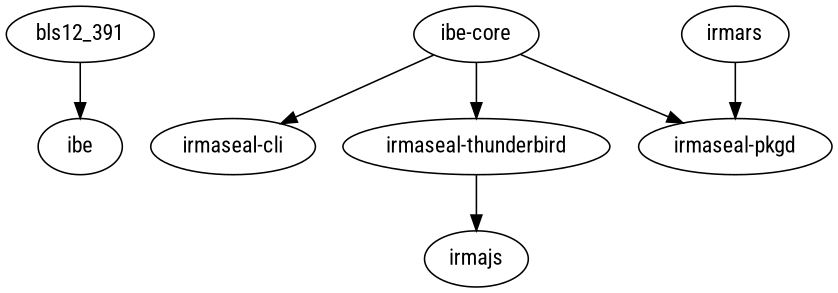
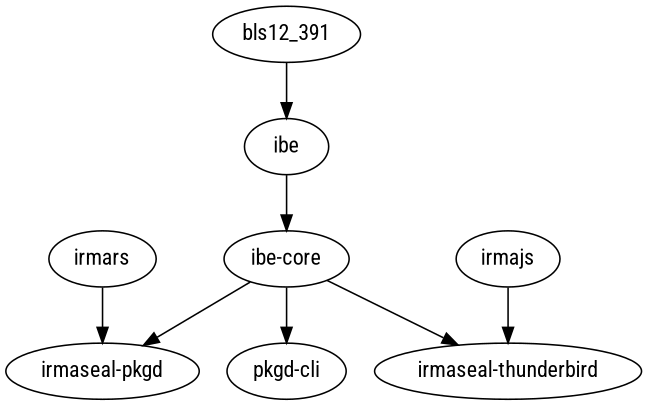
  digraph {
    fontname="Roboto Condensed"
    node [fontname="Roboto Condensed"]
    edge [fontname="Roboto Condensed"]
    n1 [label=bls12_391]
    ibe
    n3 [label="ibe-core"]
-   "irmaseal-cli"
+   "irmaseal-cli" [label="pkgd-cli"]
    "irmaseal-pkgd"
    "irmaseal-thunderbird"
    irmars
    irmajs
    n1 -> ibe
+   ibe -> n3
    n3 -> "irmaseal-cli"
    n3 -> "irmaseal-pkgd"
    n3 -> "irmaseal-thunderbird"
    irmars -> "irmaseal-pkgd"
-   "irmaseal-thunderbird" -> irmajs
+   irmajs -> "irmaseal-thunderbird"
  }
